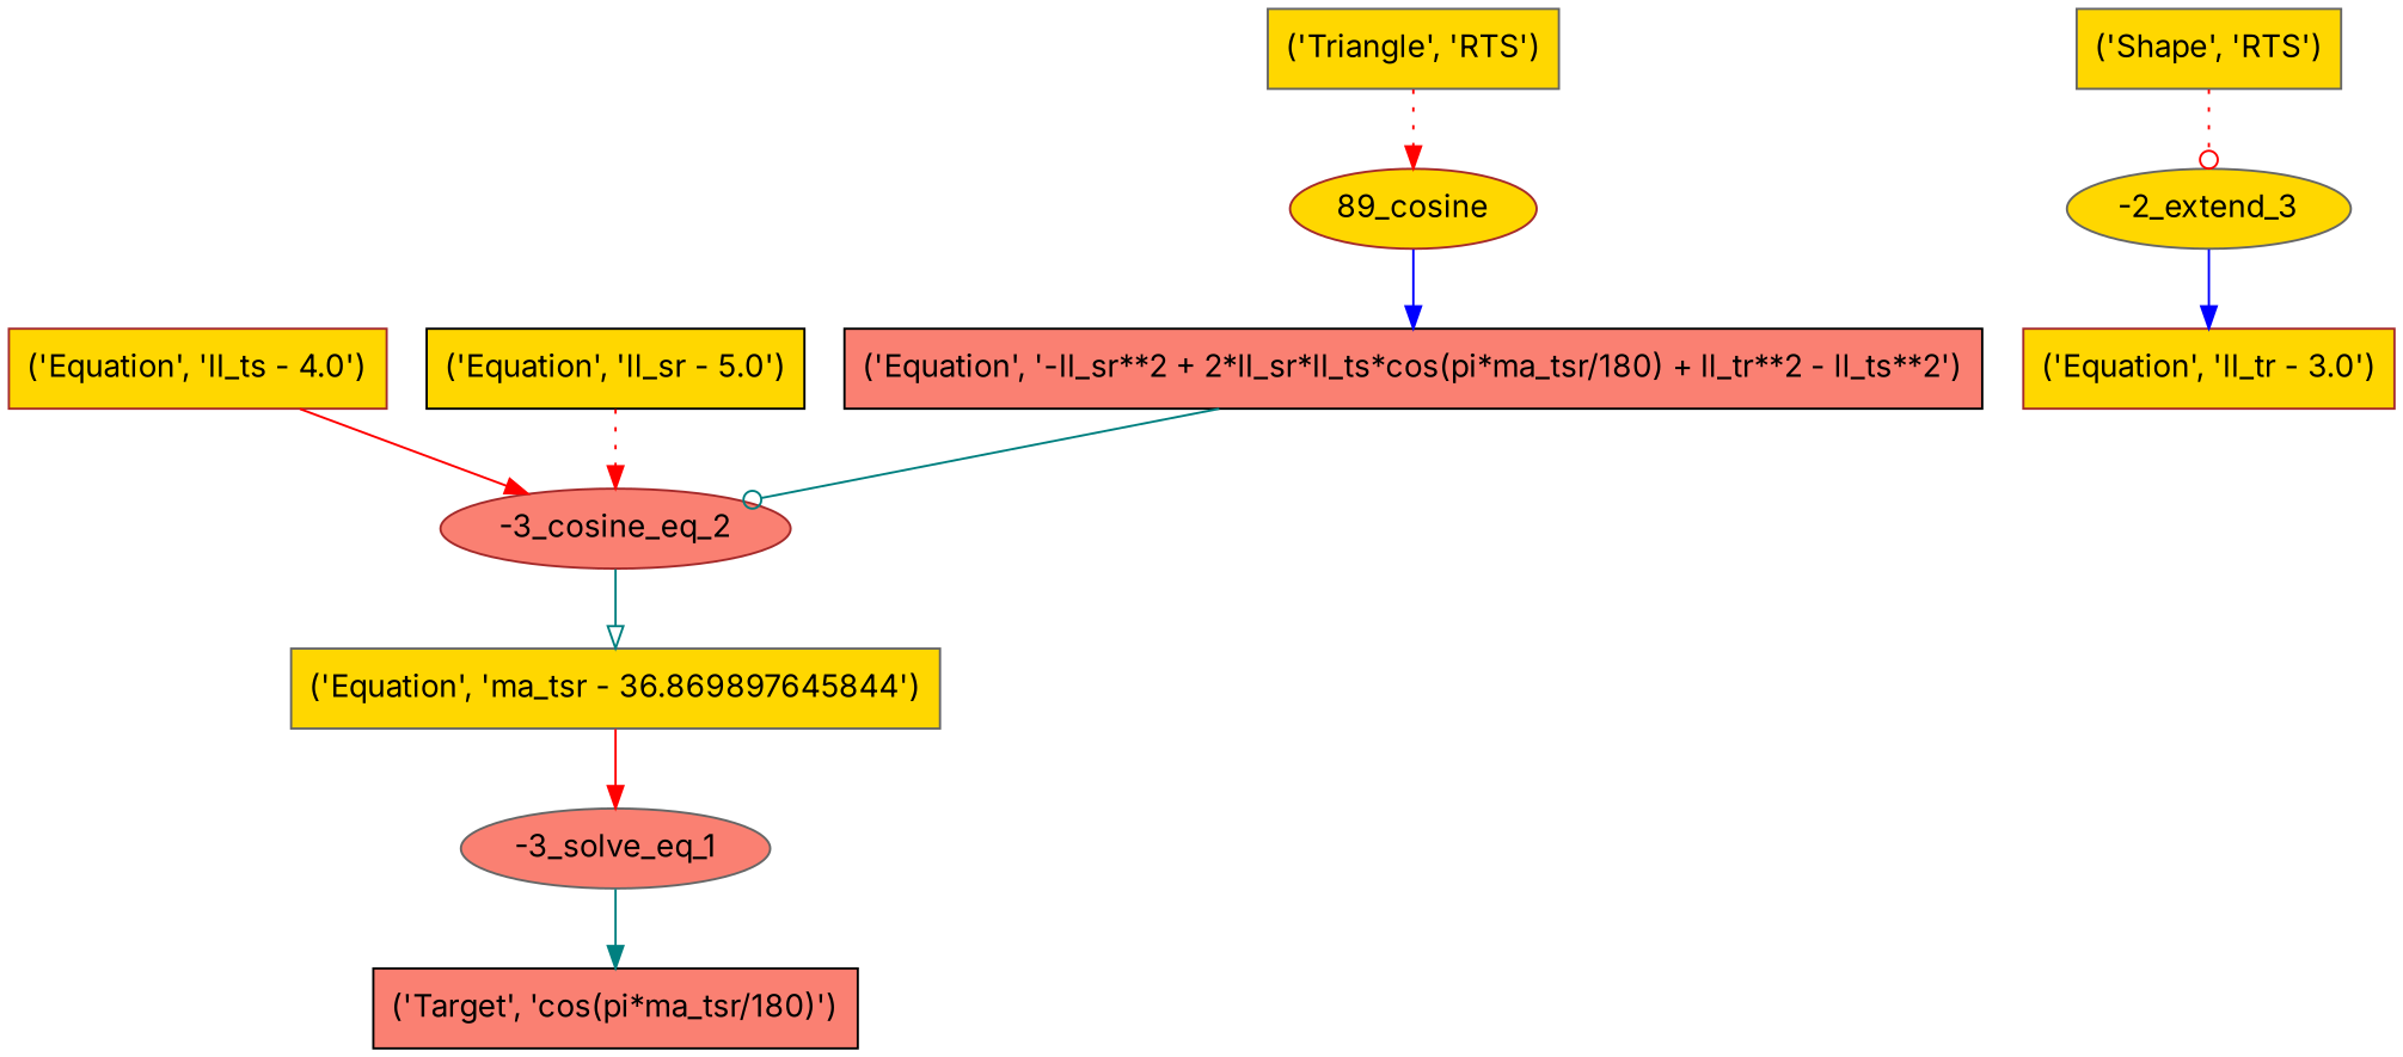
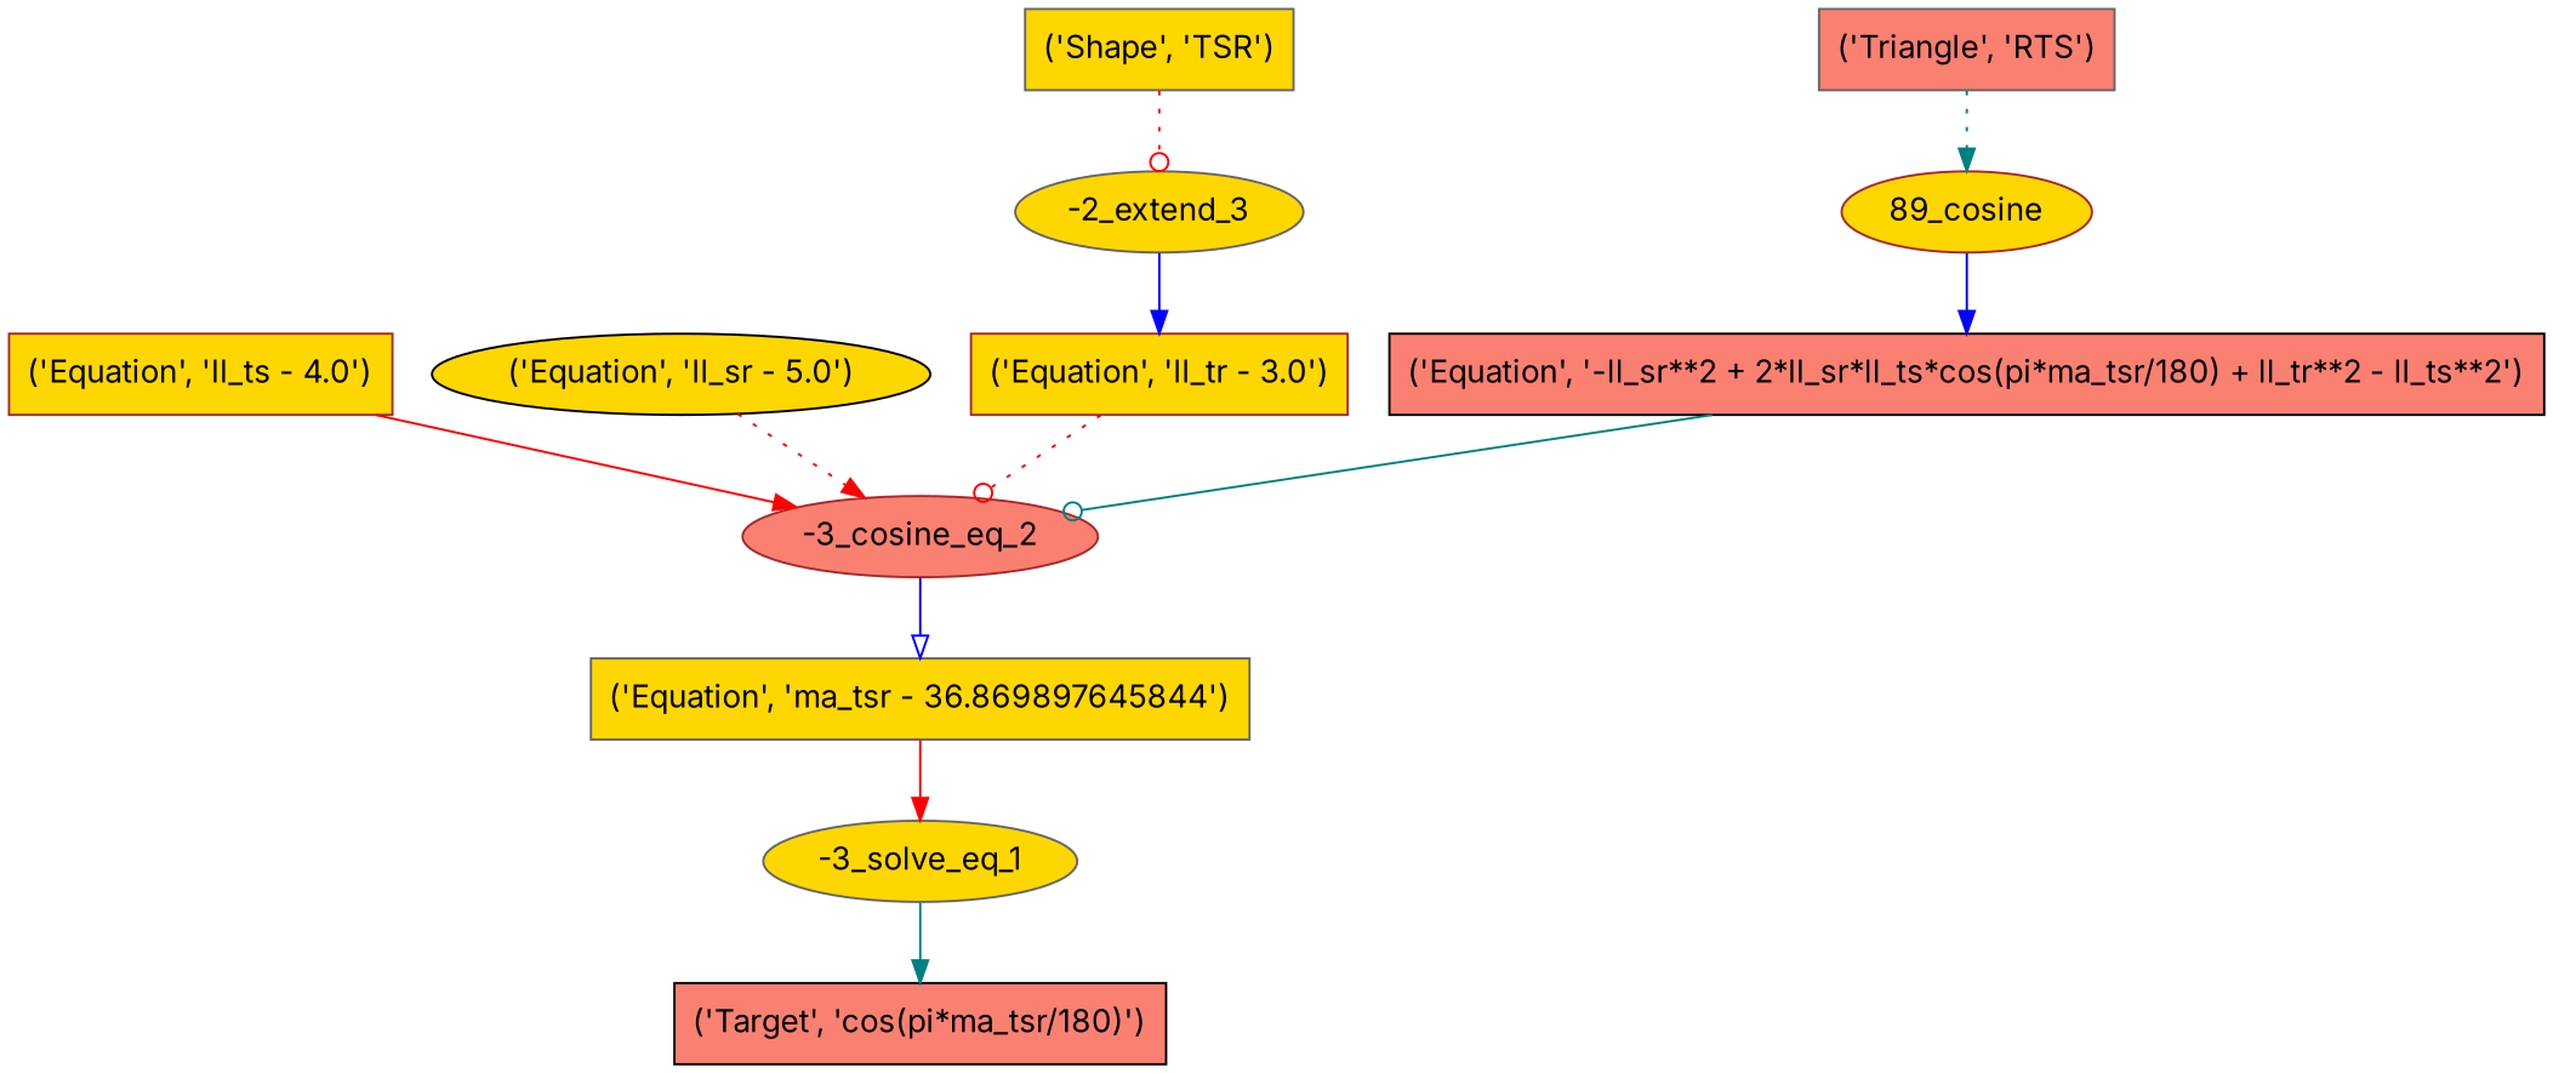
  digraph {
    fontname=Inter
    node [color=gray40 fillcolor=gold fontname=Inter shape=box style=filled]
    edge [arrowhead=normal color=red fontname=Inter style=solid]
    n1 [color=black fillcolor=salmon label="('Target', 'cos(pi*ma_tsr/180)')"]
-   n2 [fillcolor=salmon label="-3_solve_eq_1" shape=""]
+   n2 [label="-3_solve_eq_1" shape=""]
    n3 [label="('Equation', 'ma_tsr - 36.869897645844')"]
    n4 [color=brown fillcolor=salmon label="-3_cosine_eq_2" shape=""]
    n5 [color=brown label="('Equation', 'll_ts - 4.0')"]
-   n6 [color=black label="('Equation', 'll_sr - 5.0')"]
+   n6 [color=black label="('Equation', 'll_sr - 5.0')" shape=ellipse]
    n7 [color=brown label="('Equation', 'll_tr - 3.0')"]
    n8 [color=black fillcolor=salmon label="('Equation', '-ll_sr**2 + 2*ll_sr*ll_ts*cos(pi*ma_tsr/180) + ll_tr**2 - ll_ts**2')"]
    n9 [color=brown label="89_cosine" shape=""]
-   n10 [label="('Triangle', 'RTS')"]
+   n10 [fillcolor=salmon label="('Triangle', 'RTS')"]
    n11 [label="-2_extend_3" shape=""]
-   n12 [label="('Shape', 'RTS')"]
+   n12 [label="('Shape', 'TSR')"]
    n2 -> n1 [color=teal]
    n3 -> n2
-   n4 -> n3 [arrowhead=onormal color=teal]
+   n4 -> n3 [arrowhead=onormal color=blue]
    n5 -> n4
    n6 -> n4 [style=dotted]
+   n7 -> n4 [arrowhead=odot style=dotted]
    n8 -> n4 [arrowhead=odot color=teal]
    n9 -> n8 [color=blue]
-   n10 -> n9 [style=dotted]
+   n10 -> n9 [color=teal style=dotted]
    n11 -> n7 [color=blue]
    n12 -> n11 [arrowhead=odot style=dotted]
  }
